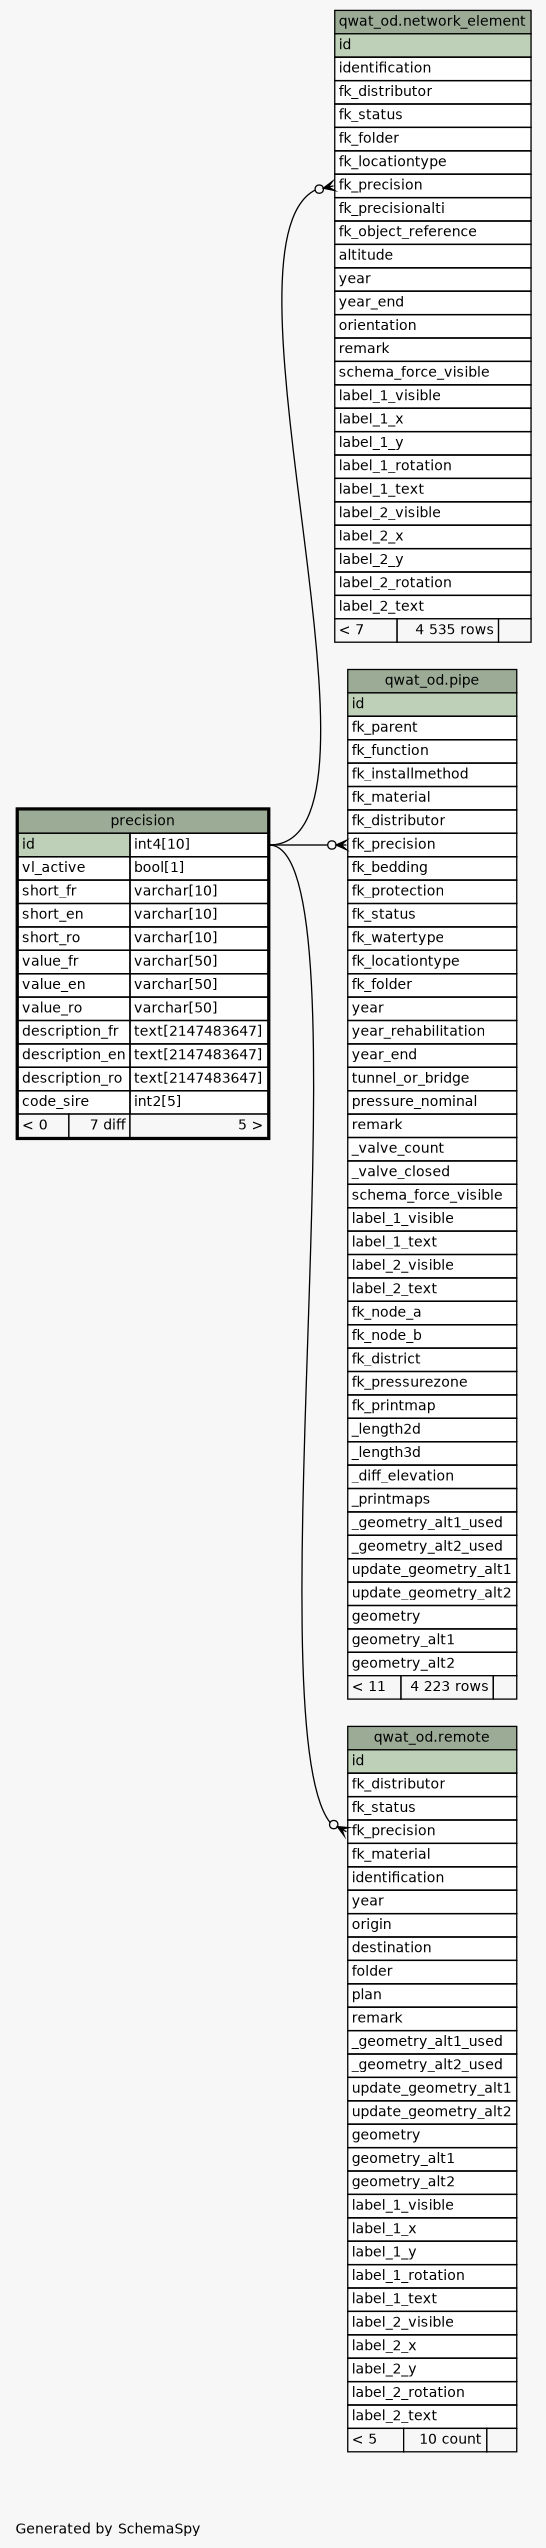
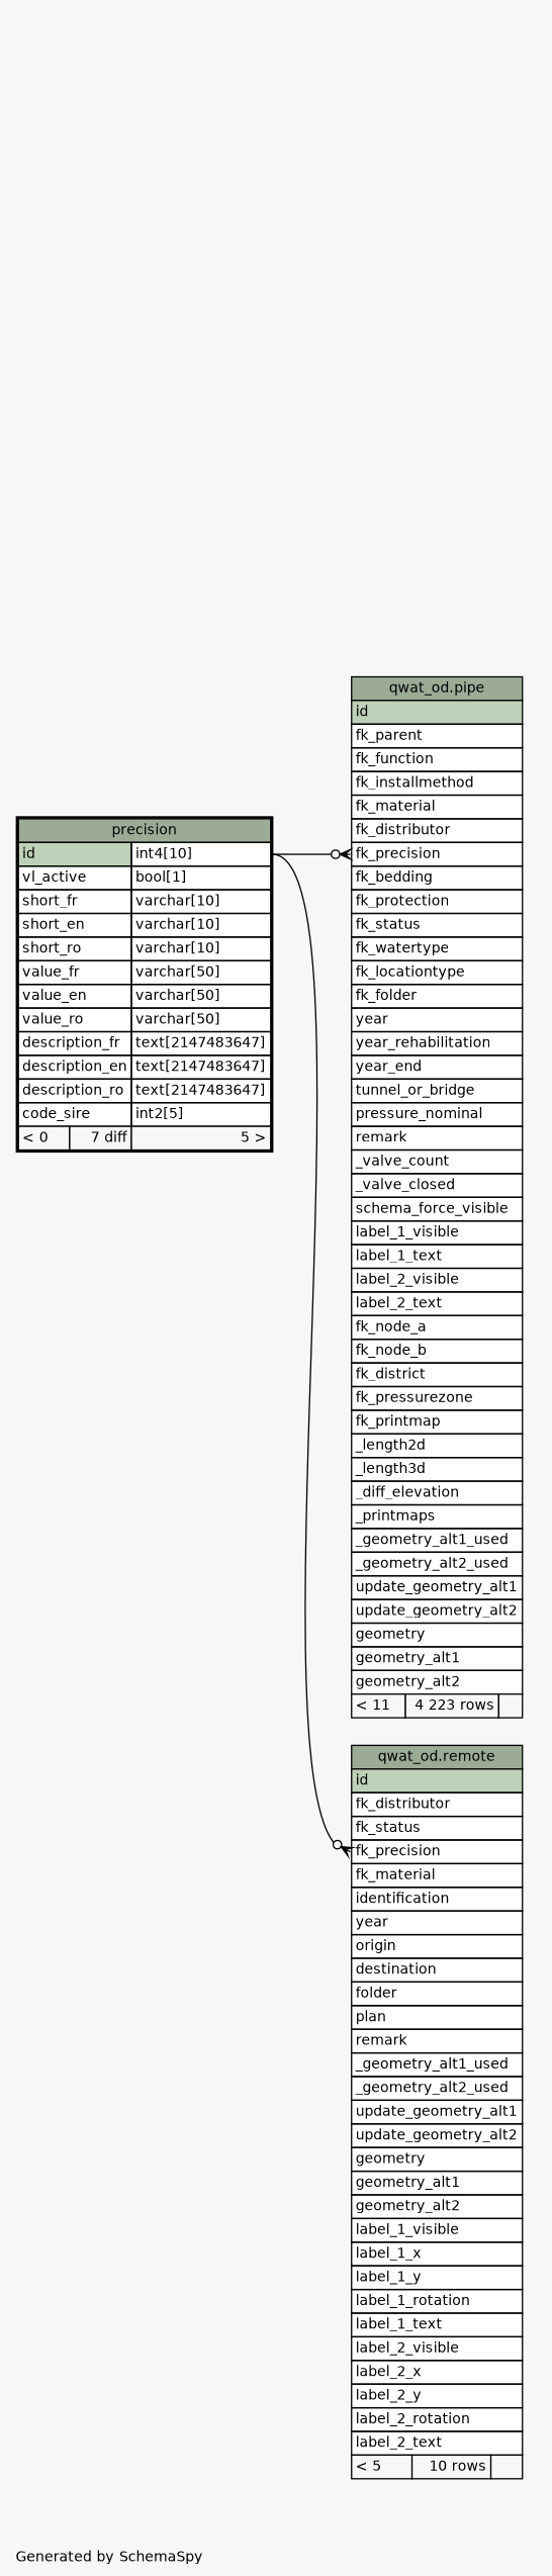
  digraph {
    bgcolor="#f7f7f7"
    fontname=Helvetica
    fontsize=11
    label="\nGenerated by SchemaSpy"
    labeljust=l
    nodesep=0.18
    rankdir=RL
    ranksep=0.46
    node [fontname=Helvetica fontsize=11 shape=plaintext]
    edge [arrowhead=none arrowsize=0.8 arrowtail=crowodot dir=back headport="id.type:e" tailport="fk_precision:w"]
-   n1 [label=<     <TABLE BORDER="0" CELLBORDER="1" CELLSPACING="0" BGCOLOR="#ffffff">       <TR><TD COLSPAN="3" BGCOLOR="#9bab96" ALIGN="CENTER">qwat_od.network_element</TD></TR>       <TR><TD PORT="id" COLSPAN="3" BGCOLOR="#bed1b8" ALIGN="LEFT">id</TD></TR>       <TR><TD PORT="identification" COLSPAN="3" ALIGN="LEFT">identification</TD></TR>       <TR><TD PORT="fk_distributor" COLSPAN="3" ALIGN="LEFT">fk_distributor</TD></TR>       <TR><TD PORT="fk_status" COLSPAN="3" ALIGN="LEFT">fk_status</TD></TR>       <TR><TD PORT="fk_folder" COLSPAN="3" ALIGN="LEFT">fk_folder</TD></TR>       <TR><TD PORT="fk_locationtype" COLSPAN="3" ALIGN="LEFT">fk_locationtype</TD></TR>       <TR><TD PORT="fk_precision" COLSPAN="3" ALIGN="LEFT">fk_precision</TD></TR>       <TR><TD PORT="fk_precisionalti" COLSPAN="3" ALIGN="LEFT">fk_precisionalti</TD></TR>       <TR><TD PORT="fk_object_reference" COLSPAN="3" ALIGN="LEFT">fk_object_reference</TD></TR>       <TR><TD PORT="altitude" COLSPAN="3" ALIGN="LEFT">altitude</TD></TR>       <TR><TD PORT="year" COLSPAN="3" ALIGN="LEFT">year</TD></TR>       <TR><TD PORT="year_end" COLSPAN="3" ALIGN="LEFT">year_end</TD></TR>       <TR><TD PORT="orientation" COLSPAN="3" ALIGN="LEFT">orientation</TD></TR>       <TR><TD PORT="remark" COLSPAN="3" ALIGN="LEFT">remark</TD></TR>       <TR><TD PORT="schema_force_visible" COLSPAN="3" ALIGN="LEFT">schema_force_visible</TD></TR>       <TR><TD PORT="label_1_visible" COLSPAN="3" ALIGN="LEFT">label_1_visible</TD></TR>       <TR><TD PORT="label_1_x" COLSPAN="3" ALIGN="LEFT">label_1_x</TD></TR>       <TR><TD PORT="label_1_y" COLSPAN="3" ALIGN="LEFT">label_1_y</TD></TR>       <TR><TD PORT="label_1_rotation" COLSPAN="3" ALIGN="LEFT">label_1_rotation</TD></TR>       <TR><TD PORT="label_1_text" COLSPAN="3" ALIGN="LEFT">label_1_text</TD></TR>       <TR><TD PORT="label_2_visible" COLSPAN="3" ALIGN="LEFT">label_2_visible</TD></TR>       <TR><TD PORT="label_2_x" COLSPAN="3" ALIGN="LEFT">label_2_x</TD></TR>       <TR><TD PORT="label_2_y" COLSPAN="3" ALIGN="LEFT">label_2_y</TD></TR>       <TR><TD PORT="label_2_rotation" COLSPAN="3" ALIGN="LEFT">label_2_rotation</TD></TR>       <TR><TD PORT="label_2_text" COLSPAN="3" ALIGN="LEFT">label_2_text</TD></TR>       <TR><TD ALIGN="LEFT" BGCOLOR="#f7f7f7">&lt; 7</TD><TD ALIGN="RIGHT" BGCOLOR="#f7f7f7">4 535 rows</TD><TD ALIGN="RIGHT" BGCOLOR="#f7f7f7">  </TD></TR>     </TABLE>>]
    n2 [label=<     <TABLE BORDER="2" CELLBORDER="1" CELLSPACING="0" BGCOLOR="#ffffff">       <TR><TD COLSPAN="3" BGCOLOR="#9bab96" ALIGN="CENTER">precision</TD></TR>       <TR><TD PORT="id" COLSPAN="2" BGCOLOR="#bed1b8" ALIGN="LEFT">id</TD><TD PORT="id.type" ALIGN="LEFT">int4[10]</TD></TR>       <TR><TD PORT="vl_active" COLSPAN="2" ALIGN="LEFT">vl_active</TD><TD PORT="vl_active.type" ALIGN="LEFT">bool[1]</TD></TR>       <TR><TD PORT="short_fr" COLSPAN="2" ALIGN="LEFT">short_fr</TD><TD PORT="short_fr.type" ALIGN="LEFT">varchar[10]</TD></TR>       <TR><TD PORT="short_en" COLSPAN="2" ALIGN="LEFT">short_en</TD><TD PORT="short_en.type" ALIGN="LEFT">varchar[10]</TD></TR>       <TR><TD PORT="short_ro" COLSPAN="2" ALIGN="LEFT">short_ro</TD><TD PORT="short_ro.type" ALIGN="LEFT">varchar[10]</TD></TR>       <TR><TD PORT="value_fr" COLSPAN="2" ALIGN="LEFT">value_fr</TD><TD PORT="value_fr.type" ALIGN="LEFT">varchar[50]</TD></TR>       <TR><TD PORT="value_en" COLSPAN="2" ALIGN="LEFT">value_en</TD><TD PORT="value_en.type" ALIGN="LEFT">varchar[50]</TD></TR>       <TR><TD PORT="value_ro" COLSPAN="2" ALIGN="LEFT">value_ro</TD><TD PORT="value_ro.type" ALIGN="LEFT">varchar[50]</TD></TR>       <TR><TD PORT="description_fr" COLSPAN="2" ALIGN="LEFT">description_fr</TD><TD PORT="description_fr.type" ALIGN="LEFT">text[2147483647]</TD></TR>       <TR><TD PORT="description_en" COLSPAN="2" ALIGN="LEFT">description_en</TD><TD PORT="description_en.type" ALIGN="LEFT">text[2147483647]</TD></TR>       <TR><TD PORT="description_ro" COLSPAN="2" ALIGN="LEFT">description_ro</TD><TD PORT="description_ro.type" ALIGN="LEFT">text[2147483647]</TD></TR>       <TR><TD PORT="code_sire" COLSPAN="2" ALIGN="LEFT">code_sire</TD><TD PORT="code_sire.type" ALIGN="LEFT">int2[5]</TD></TR>       <TR><TD ALIGN="LEFT" BGCOLOR="#f7f7f7">&lt; 0</TD><TD ALIGN="RIGHT" BGCOLOR="#f7f7f7">7 diff</TD><TD ALIGN="RIGHT" BGCOLOR="#f7f7f7">5 &gt;</TD></TR>     </TABLE>>]
    n3 [label=<     <TABLE BORDER="0" CELLBORDER="1" CELLSPACING="0" BGCOLOR="#ffffff">       <TR><TD COLSPAN="3" BGCOLOR="#9bab96" ALIGN="CENTER">qwat_od.pipe</TD></TR>       <TR><TD PORT="id" COLSPAN="3" BGCOLOR="#bed1b8" ALIGN="LEFT">id</TD></TR>       <TR><TD PORT="fk_parent" COLSPAN="3" ALIGN="LEFT">fk_parent</TD></TR>       <TR><TD PORT="fk_function" COLSPAN="3" ALIGN="LEFT">fk_function</TD></TR>       <TR><TD PORT="fk_installmethod" COLSPAN="3" ALIGN="LEFT">fk_installmethod</TD></TR>       <TR><TD PORT="fk_material" COLSPAN="3" ALIGN="LEFT">fk_material</TD></TR>       <TR><TD PORT="fk_distributor" COLSPAN="3" ALIGN="LEFT">fk_distributor</TD></TR>       <TR><TD PORT="fk_precision" COLSPAN="3" ALIGN="LEFT">fk_precision</TD></TR>       <TR><TD PORT="fk_bedding" COLSPAN="3" ALIGN="LEFT">fk_bedding</TD></TR>       <TR><TD PORT="fk_protection" COLSPAN="3" ALIGN="LEFT">fk_protection</TD></TR>       <TR><TD PORT="fk_status" COLSPAN="3" ALIGN="LEFT">fk_status</TD></TR>       <TR><TD PORT="fk_watertype" COLSPAN="3" ALIGN="LEFT">fk_watertype</TD></TR>       <TR><TD PORT="fk_locationtype" COLSPAN="3" ALIGN="LEFT">fk_locationtype</TD></TR>       <TR><TD PORT="fk_folder" COLSPAN="3" ALIGN="LEFT">fk_folder</TD></TR>       <TR><TD PORT="year" COLSPAN="3" ALIGN="LEFT">year</TD></TR>       <TR><TD PORT="year_rehabilitation" COLSPAN="3" ALIGN="LEFT">year_rehabilitation</TD></TR>       <TR><TD PORT="year_end" COLSPAN="3" ALIGN="LEFT">year_end</TD></TR>       <TR><TD PORT="tunnel_or_bridge" COLSPAN="3" ALIGN="LEFT">tunnel_or_bridge</TD></TR>       <TR><TD PORT="pressure_nominal" COLSPAN="3" ALIGN="LEFT">pressure_nominal</TD></TR>       <TR><TD PORT="remark" COLSPAN="3" ALIGN="LEFT">remark</TD></TR>       <TR><TD PORT="_valve_count" COLSPAN="3" ALIGN="LEFT">_valve_count</TD></TR>       <TR><TD PORT="_valve_closed" COLSPAN="3" ALIGN="LEFT">_valve_closed</TD></TR>       <TR><TD PORT="schema_force_visible" COLSPAN="3" ALIGN="LEFT">schema_force_visible</TD></TR>       <TR><TD PORT="label_1_visible" COLSPAN="3" ALIGN="LEFT">label_1_visible</TD></TR>       <TR><TD PORT="label_1_text" COLSPAN="3" ALIGN="LEFT">label_1_text</TD></TR>       <TR><TD PORT="label_2_visible" COLSPAN="3" ALIGN="LEFT">label_2_visible</TD></TR>       <TR><TD PORT="label_2_text" COLSPAN="3" ALIGN="LEFT">label_2_text</TD></TR>       <TR><TD PORT="fk_node_a" COLSPAN="3" ALIGN="LEFT">fk_node_a</TD></TR>       <TR><TD PORT="fk_node_b" COLSPAN="3" ALIGN="LEFT">fk_node_b</TD></TR>       <TR><TD PORT="fk_district" COLSPAN="3" ALIGN="LEFT">fk_district</TD></TR>       <TR><TD PORT="fk_pressurezone" COLSPAN="3" ALIGN="LEFT">fk_pressurezone</TD></TR>       <TR><TD PORT="fk_printmap" COLSPAN="3" ALIGN="LEFT">fk_printmap</TD></TR>       <TR><TD PORT="_length2d" COLSPAN="3" ALIGN="LEFT">_length2d</TD></TR>       <TR><TD PORT="_length3d" COLSPAN="3" ALIGN="LEFT">_length3d</TD></TR>       <TR><TD PORT="_diff_elevation" COLSPAN="3" ALIGN="LEFT">_diff_elevation</TD></TR>       <TR><TD PORT="_printmaps" COLSPAN="3" ALIGN="LEFT">_printmaps</TD></TR>       <TR><TD PORT="_geometry_alt1_used" COLSPAN="3" ALIGN="LEFT">_geometry_alt1_used</TD></TR>       <TR><TD PORT="_geometry_alt2_used" COLSPAN="3" ALIGN="LEFT">_geometry_alt2_used</TD></TR>       <TR><TD PORT="update_geometry_alt1" COLSPAN="3" ALIGN="LEFT">update_geometry_alt1</TD></TR>       <TR><TD PORT="update_geometry_alt2" COLSPAN="3" ALIGN="LEFT">update_geometry_alt2</TD></TR>       <TR><TD PORT="geometry" COLSPAN="3" ALIGN="LEFT">geometry</TD></TR>       <TR><TD PORT="geometry_alt1" COLSPAN="3" ALIGN="LEFT">geometry_alt1</TD></TR>       <TR><TD PORT="geometry_alt2" COLSPAN="3" ALIGN="LEFT">geometry_alt2</TD></TR>       <TR><TD ALIGN="LEFT" BGCOLOR="#f7f7f7">&lt; 11</TD><TD ALIGN="RIGHT" BGCOLOR="#f7f7f7">4 223 rows</TD><TD ALIGN="RIGHT" BGCOLOR="#f7f7f7">  </TD></TR>     </TABLE>>]
-   n4 [label=<     <TABLE BORDER="0" CELLBORDER="1" CELLSPACING="0" BGCOLOR="#ffffff">       <TR><TD COLSPAN="3" BGCOLOR="#9bab96" ALIGN="CENTER">qwat_od.remote</TD></TR>       <TR><TD PORT="id" COLSPAN="3" BGCOLOR="#bed1b8" ALIGN="LEFT">id</TD></TR>       <TR><TD PORT="fk_distributor" COLSPAN="3" ALIGN="LEFT">fk_distributor</TD></TR>       <TR><TD PORT="fk_status" COLSPAN="3" ALIGN="LEFT">fk_status</TD></TR>       <TR><TD PORT="fk_precision" COLSPAN="3" ALIGN="LEFT">fk_precision</TD></TR>       <TR><TD PORT="fk_material" COLSPAN="3" ALIGN="LEFT">fk_material</TD></TR>       <TR><TD PORT="identification" COLSPAN="3" ALIGN="LEFT">identification</TD></TR>       <TR><TD PORT="year" COLSPAN="3" ALIGN="LEFT">year</TD></TR>       <TR><TD PORT="origin" COLSPAN="3" ALIGN="LEFT">origin</TD></TR>       <TR><TD PORT="destination" COLSPAN="3" ALIGN="LEFT">destination</TD></TR>       <TR><TD PORT="folder" COLSPAN="3" ALIGN="LEFT">folder</TD></TR>       <TR><TD PORT="plan" COLSPAN="3" ALIGN="LEFT">plan</TD></TR>       <TR><TD PORT="remark" COLSPAN="3" ALIGN="LEFT">remark</TD></TR>       <TR><TD PORT="_geometry_alt1_used" COLSPAN="3" ALIGN="LEFT">_geometry_alt1_used</TD></TR>       <TR><TD PORT="_geometry_alt2_used" COLSPAN="3" ALIGN="LEFT">_geometry_alt2_used</TD></TR>       <TR><TD PORT="update_geometry_alt1" COLSPAN="3" ALIGN="LEFT">update_geometry_alt1</TD></TR>       <TR><TD PORT="update_geometry_alt2" COLSPAN="3" ALIGN="LEFT">update_geometry_alt2</TD></TR>       <TR><TD PORT="geometry" COLSPAN="3" ALIGN="LEFT">geometry</TD></TR>       <TR><TD PORT="geometry_alt1" COLSPAN="3" ALIGN="LEFT">geometry_alt1</TD></TR>       <TR><TD PORT="geometry_alt2" COLSPAN="3" ALIGN="LEFT">geometry_alt2</TD></TR>       <TR><TD PORT="label_1_visible" COLSPAN="3" ALIGN="LEFT">label_1_visible</TD></TR>       <TR><TD PORT="label_1_x" COLSPAN="3" ALIGN="LEFT">label_1_x</TD></TR>       <TR><TD PORT="label_1_y" COLSPAN="3" ALIGN="LEFT">label_1_y</TD></TR>       <TR><TD PORT="label_1_rotation" COLSPAN="3" ALIGN="LEFT">label_1_rotation</TD></TR>       <TR><TD PORT="label_1_text" COLSPAN="3" ALIGN="LEFT">label_1_text</TD></TR>       <TR><TD PORT="label_2_visible" COLSPAN="3" ALIGN="LEFT">label_2_visible</TD></TR>       <TR><TD PORT="label_2_x" COLSPAN="3" ALIGN="LEFT">label_2_x</TD></TR>       <TR><TD PORT="label_2_y" COLSPAN="3" ALIGN="LEFT">label_2_y</TD></TR>       <TR><TD PORT="label_2_rotation" COLSPAN="3" ALIGN="LEFT">label_2_rotation</TD></TR>       <TR><TD PORT="label_2_text" COLSPAN="3" ALIGN="LEFT">label_2_text</TD></TR>       <TR><TD ALIGN="LEFT" BGCOLOR="#f7f7f7">&lt; 5</TD><TD ALIGN="RIGHT" BGCOLOR="#f7f7f7">10 count</TD><TD ALIGN="RIGHT" BGCOLOR="#f7f7f7">  </TD></TR>     </TABLE>>]
-   n1 -> n2
+   n4 [label=<     <TABLE BORDER="0" CELLBORDER="1" CELLSPACING="0" BGCOLOR="#ffffff">       <TR><TD COLSPAN="3" BGCOLOR="#9bab96" ALIGN="CENTER">qwat_od.remote</TD></TR>       <TR><TD PORT="id" COLSPAN="3" BGCOLOR="#bed1b8" ALIGN="LEFT">id</TD></TR>       <TR><TD PORT="fk_distributor" COLSPAN="3" ALIGN="LEFT">fk_distributor</TD></TR>       <TR><TD PORT="fk_status" COLSPAN="3" ALIGN="LEFT">fk_status</TD></TR>       <TR><TD PORT="fk_precision" COLSPAN="3" ALIGN="LEFT">fk_precision</TD></TR>       <TR><TD PORT="fk_material" COLSPAN="3" ALIGN="LEFT">fk_material</TD></TR>       <TR><TD PORT="identification" COLSPAN="3" ALIGN="LEFT">identification</TD></TR>       <TR><TD PORT="year" COLSPAN="3" ALIGN="LEFT">year</TD></TR>       <TR><TD PORT="origin" COLSPAN="3" ALIGN="LEFT">origin</TD></TR>       <TR><TD PORT="destination" COLSPAN="3" ALIGN="LEFT">destination</TD></TR>       <TR><TD PORT="folder" COLSPAN="3" ALIGN="LEFT">folder</TD></TR>       <TR><TD PORT="plan" COLSPAN="3" ALIGN="LEFT">plan</TD></TR>       <TR><TD PORT="remark" COLSPAN="3" ALIGN="LEFT">remark</TD></TR>       <TR><TD PORT="_geometry_alt1_used" COLSPAN="3" ALIGN="LEFT">_geometry_alt1_used</TD></TR>       <TR><TD PORT="_geometry_alt2_used" COLSPAN="3" ALIGN="LEFT">_geometry_alt2_used</TD></TR>       <TR><TD PORT="update_geometry_alt1" COLSPAN="3" ALIGN="LEFT">update_geometry_alt1</TD></TR>       <TR><TD PORT="update_geometry_alt2" COLSPAN="3" ALIGN="LEFT">update_geometry_alt2</TD></TR>       <TR><TD PORT="geometry" COLSPAN="3" ALIGN="LEFT">geometry</TD></TR>       <TR><TD PORT="geometry_alt1" COLSPAN="3" ALIGN="LEFT">geometry_alt1</TD></TR>       <TR><TD PORT="geometry_alt2" COLSPAN="3" ALIGN="LEFT">geometry_alt2</TD></TR>       <TR><TD PORT="label_1_visible" COLSPAN="3" ALIGN="LEFT">label_1_visible</TD></TR>       <TR><TD PORT="label_1_x" COLSPAN="3" ALIGN="LEFT">label_1_x</TD></TR>       <TR><TD PORT="label_1_y" COLSPAN="3" ALIGN="LEFT">label_1_y</TD></TR>       <TR><TD PORT="label_1_rotation" COLSPAN="3" ALIGN="LEFT">label_1_rotation</TD></TR>       <TR><TD PORT="label_1_text" COLSPAN="3" ALIGN="LEFT">label_1_text</TD></TR>       <TR><TD PORT="label_2_visible" COLSPAN="3" ALIGN="LEFT">label_2_visible</TD></TR>       <TR><TD PORT="label_2_x" COLSPAN="3" ALIGN="LEFT">label_2_x</TD></TR>       <TR><TD PORT="label_2_y" COLSPAN="3" ALIGN="LEFT">label_2_y</TD></TR>       <TR><TD PORT="label_2_rotation" COLSPAN="3" ALIGN="LEFT">label_2_rotation</TD></TR>       <TR><TD PORT="label_2_text" COLSPAN="3" ALIGN="LEFT">label_2_text</TD></TR>       <TR><TD ALIGN="LEFT" BGCOLOR="#f7f7f7">&lt; 5</TD><TD ALIGN="RIGHT" BGCOLOR="#f7f7f7">10 rows</TD><TD ALIGN="RIGHT" BGCOLOR="#f7f7f7">  </TD></TR>     </TABLE>>]
    n3 -> n2
    n4 -> n2
  }
